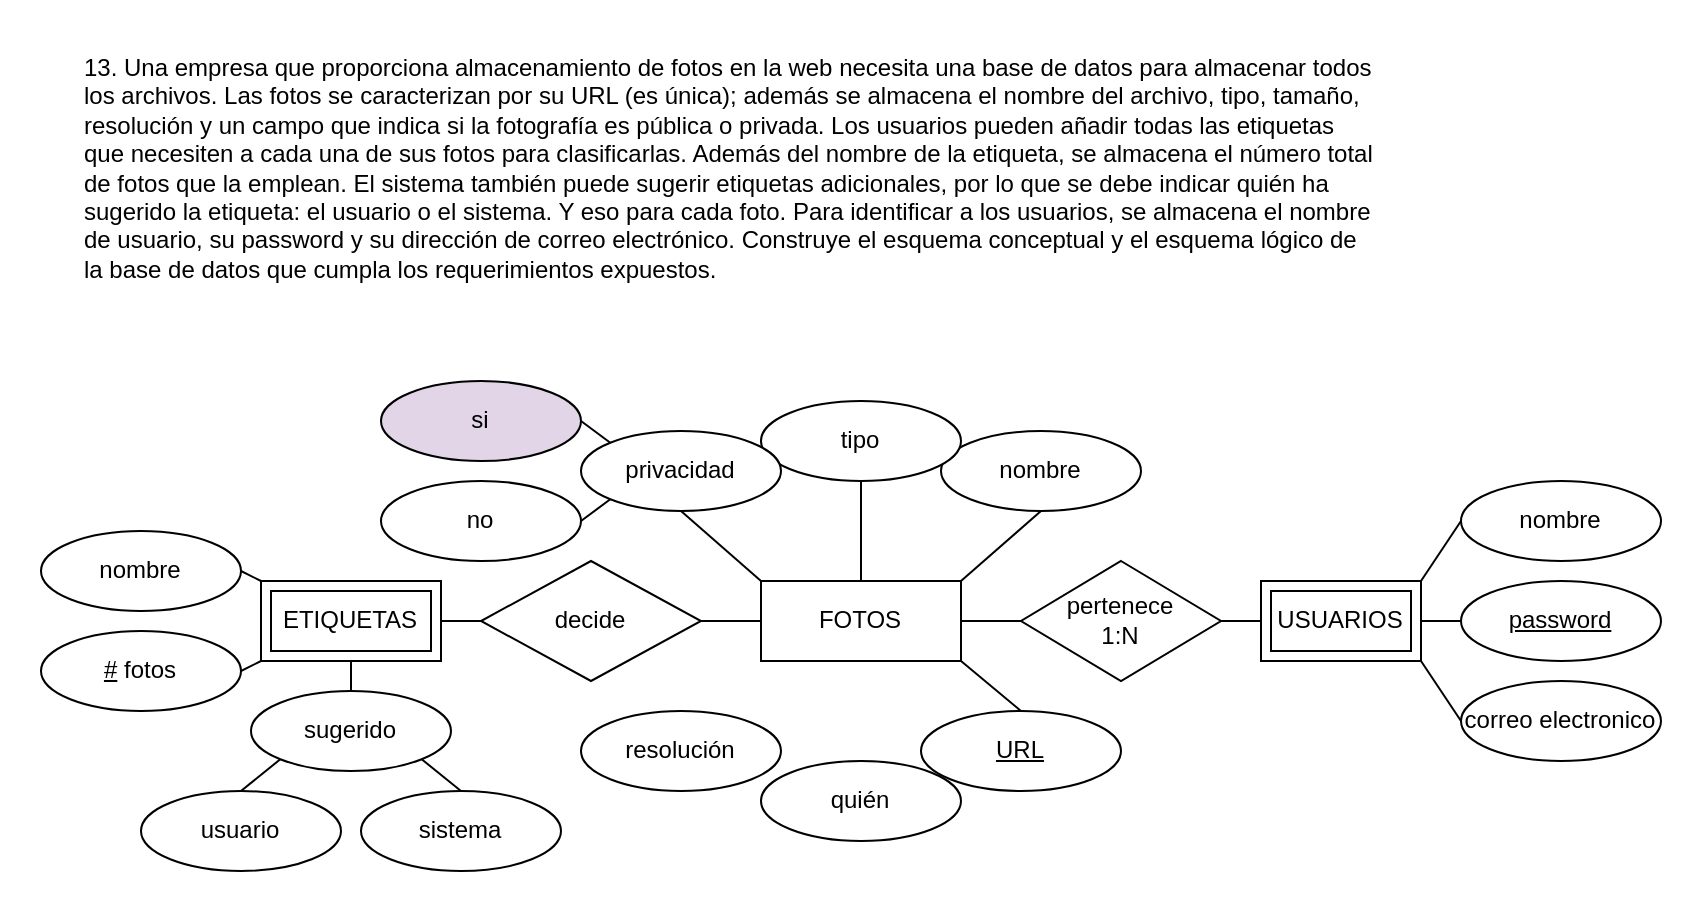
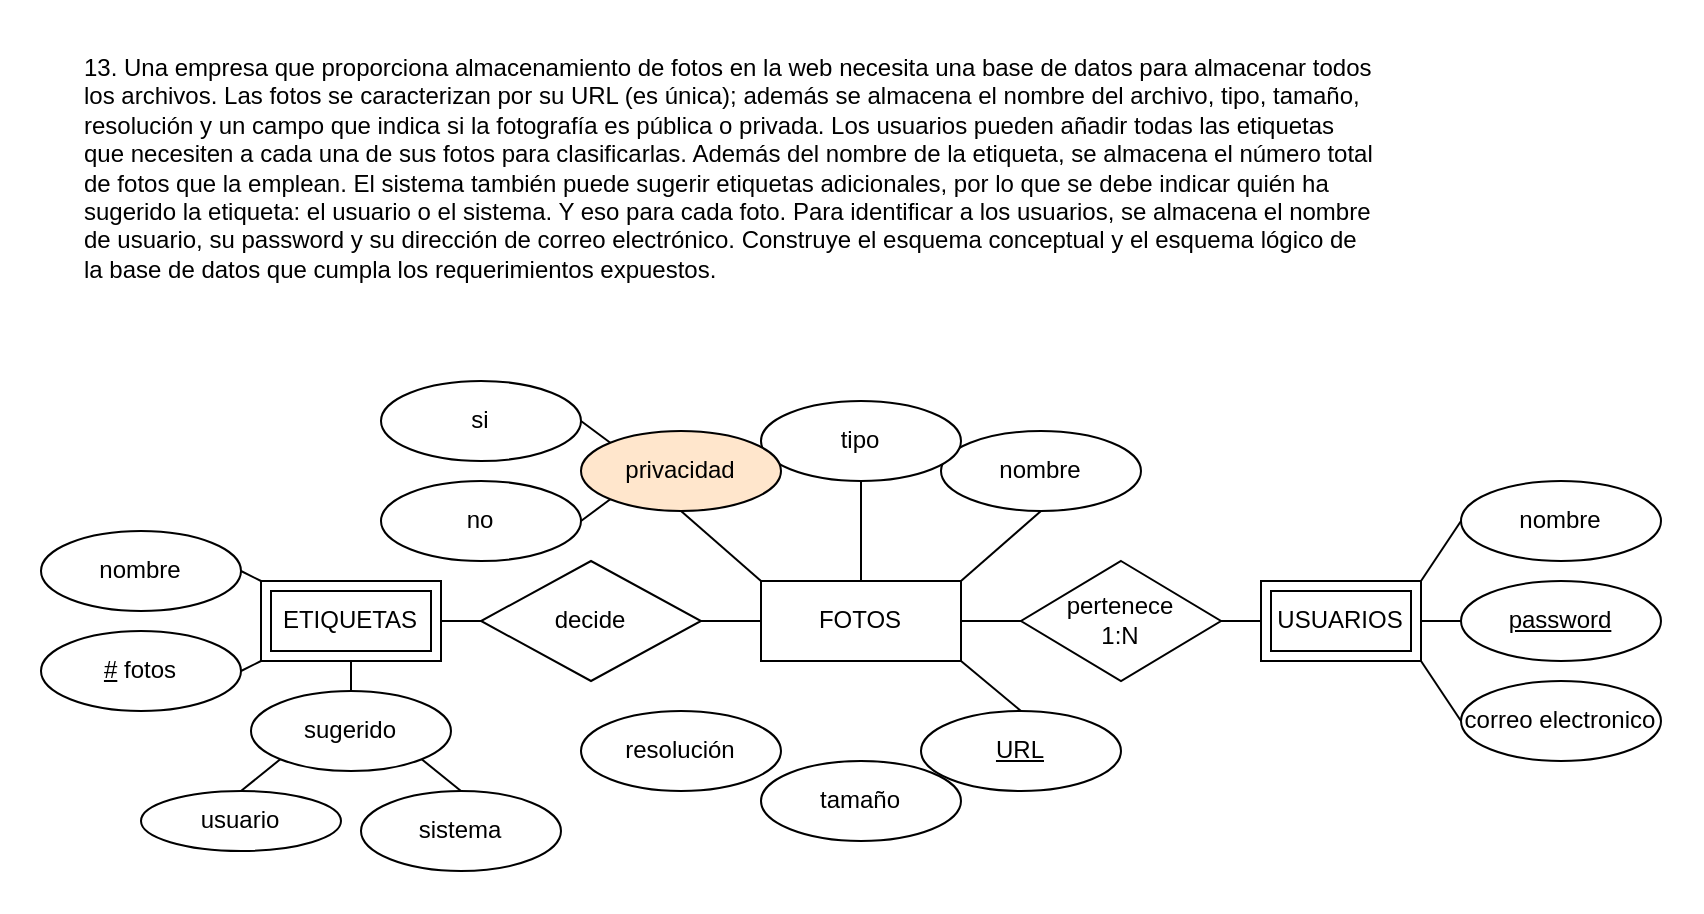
  <mxCell id="0" />
  <mxCell id="1" parent="0" />
  <mxCell id="2" value="13. Una empresa que proporciona almacenamiento de fotos en la web necesita una base de datos para almacenar todos los archivos. Las fotos se caracterizan por su URL (es única); además se almacena el nombre del archivo, tipo, tamaño, resolución y un campo que indica si la fotografía es pública o privada. Los usuarios pueden añadir todas las etiquetas que necesiten a cada una de sus fotos para clasificarlas. Además del nombre de la etiqueta, se almacena el número total de fotos que la emplean. El sistema también puede sugerir etiquetas adicionales, por lo que se debe indicar quién ha sugerido la etiqueta: el usuario o el sistema. Y eso para cada foto. Para identificar a los usuarios, se almacena el nombre de usuario, su password y su dirección de correo electrónico. Construye el esquema conceptual y el esquema lógico de la base de datos que cumpla los requerimientos expuestos." style="text;whiteSpace=wrap;" vertex="1" parent="1"><mxGeometry x="40" y="20" width="650" height="150" as="geometry" /></mxCell>
  <mxCell id="3" style="edgeStyle=none;html=1;exitX=1;exitY=0;exitDx=0;exitDy=0;entryX=0.5;entryY=1;entryDx=0;entryDy=0;endArrow=none;endFill=0;" edge="1" parent="1" source="9" target="11"><mxGeometry relative="1" as="geometry" /></mxCell>
  <mxCell id="4" style="edgeStyle=none;html=1;exitX=0.5;exitY=0;exitDx=0;exitDy=0;entryX=0.5;entryY=1;entryDx=0;entryDy=0;endArrow=none;endFill=0;" edge="1" parent="1" source="9" target="12"><mxGeometry relative="1" as="geometry" /></mxCell>
  <mxCell id="5" style="edgeStyle=none;html=1;exitX=1;exitY=1;exitDx=0;exitDy=0;entryX=0.5;entryY=0;entryDx=0;entryDy=0;endArrow=none;endFill=0;" edge="1" parent="1" source="9" target="10"><mxGeometry relative="1" as="geometry" /></mxCell>
  <mxCell id="6" style="edgeStyle=none;html=1;exitX=0;exitY=0;exitDx=0;exitDy=0;entryX=0.5;entryY=1;entryDx=0;entryDy=0;endArrow=none;endFill=0;" edge="1" parent="1" source="9" target="17"><mxGeometry relative="1" as="geometry" /></mxCell>
  <mxCell id="7" style="edgeStyle=none;html=1;exitX=0;exitY=0.5;exitDx=0;exitDy=0;entryX=1;entryY=0.5;entryDx=0;entryDy=0;endArrow=none;endFill=0;" edge="1" parent="1" source="9" target="21"><mxGeometry relative="1" as="geometry" /></mxCell>
  <mxCell id="8" style="edgeStyle=none;html=1;exitX=1;exitY=0.5;exitDx=0;exitDy=0;entryX=0;entryY=0.5;entryDx=0;entryDy=0;endArrow=none;endFill=0;" edge="1" parent="1" source="9" target="33"><mxGeometry relative="1" as="geometry" /></mxCell>
  <mxCell id="9" value="FOTOS" style="whiteSpace=wrap;html=1;align=center;" vertex="1" parent="1"><mxGeometry x="380" y="290" width="100" height="40" as="geometry" /></mxCell>
  <mxCell id="10" value="URL" style="ellipse;whiteSpace=wrap;html=1;align=center;fontStyle=4;" vertex="1" parent="1"><mxGeometry x="460" y="355" width="100" height="40" as="geometry" /></mxCell>
  <mxCell id="11" value="nombre" style="ellipse;whiteSpace=wrap;html=1;align=center;" vertex="1" parent="1"><mxGeometry x="470" y="215" width="100" height="40" as="geometry" /></mxCell>
  <mxCell id="12" value="tipo" style="ellipse;whiteSpace=wrap;html=1;align=center;" vertex="1" parent="1"><mxGeometry x="380" y="200" width="100" height="40" as="geometry" /></mxCell>
- <mxCell id="13" value="quién" style="ellipse;whiteSpace=wrap;html=1;align=center;" vertex="1" parent="1"><mxGeometry x="380" y="380" width="100" height="40" as="geometry" /></mxCell>
+ <mxCell id="13" value="tamaño" style="ellipse;whiteSpace=wrap;html=1;align=center;" vertex="1" parent="1"><mxGeometry x="380" y="380" width="100" height="40" as="geometry" /></mxCell>
  <mxCell id="14" value="resolución" style="ellipse;whiteSpace=wrap;html=1;align=center;" vertex="1" parent="1"><mxGeometry x="290" y="355" width="100" height="40" as="geometry" /></mxCell>
  <mxCell id="15" style="edgeStyle=none;html=1;exitX=0;exitY=0;exitDx=0;exitDy=0;entryX=1;entryY=0.5;entryDx=0;entryDy=0;endArrow=none;endFill=0;" edge="1" parent="1" source="17" target="18"><mxGeometry relative="1" as="geometry" /></mxCell>
  <mxCell id="16" style="edgeStyle=none;html=1;exitX=0;exitY=1;exitDx=0;exitDy=0;entryX=1;entryY=0.5;entryDx=0;entryDy=0;endArrow=none;endFill=0;" edge="1" parent="1" source="17" target="19"><mxGeometry relative="1" as="geometry" /></mxCell>
- <mxCell id="17" value="privacidad" style="ellipse;whiteSpace=wrap;html=1;align=center;" vertex="1" parent="1"><mxGeometry x="290" y="215" width="100" height="40" as="geometry" /></mxCell>
- <mxCell id="18" value="si" style="ellipse;whiteSpace=wrap;html=1;align=center;fillColor=#e1d5e7;" vertex="1" parent="1"><mxGeometry x="190" y="190" width="100" height="40" as="geometry" /></mxCell>
+ <mxCell id="17" value="privacidad" style="ellipse;whiteSpace=wrap;html=1;align=center;fillColor=#ffe6cc;" vertex="1" parent="1"><mxGeometry x="290" y="215" width="100" height="40" as="geometry" /></mxCell>
+ <mxCell id="18" value="si" style="ellipse;whiteSpace=wrap;html=1;align=center;" vertex="1" parent="1"><mxGeometry x="190" y="190" width="100" height="40" as="geometry" /></mxCell>
  <mxCell id="19" value="no" style="ellipse;whiteSpace=wrap;html=1;align=center;" vertex="1" parent="1"><mxGeometry x="190" y="240" width="100" height="40" as="geometry" /></mxCell>
  <mxCell id="20" style="edgeStyle=none;html=1;exitX=0;exitY=0.5;exitDx=0;exitDy=0;endArrow=none;endFill=0;" edge="1" parent="1" source="21" target="25"><mxGeometry relative="1" as="geometry" /></mxCell>
  <mxCell id="21" value="decide" style="shape=rhombus;perimeter=rhombusPerimeter;whiteSpace=wrap;html=1;align=center;" vertex="1" parent="1"><mxGeometry x="240" y="280" width="110" height="60" as="geometry" /></mxCell>
  <mxCell id="22" style="edgeStyle=none;html=1;exitX=0;exitY=0;exitDx=0;exitDy=0;entryX=1;entryY=0.5;entryDx=0;entryDy=0;endArrow=none;endFill=0;" edge="1" parent="1" source="25" target="26"><mxGeometry relative="1" as="geometry" /></mxCell>
  <mxCell id="23" style="edgeStyle=none;html=1;exitX=0;exitY=1;exitDx=0;exitDy=0;entryX=1;entryY=0.5;entryDx=0;entryDy=0;endArrow=none;endFill=0;" edge="1" parent="1" source="25" target="27"><mxGeometry relative="1" as="geometry" /></mxCell>
  <mxCell id="24" style="edgeStyle=none;html=1;exitX=0.5;exitY=1;exitDx=0;exitDy=0;endArrow=none;endFill=0;" edge="1" parent="1" source="25" target="39"><mxGeometry relative="1" as="geometry" /></mxCell>
  <mxCell id="25" value="ETIQUETAS" style="shape=ext;margin=3;double=1;whiteSpace=wrap;html=1;align=center;" vertex="1" parent="1"><mxGeometry x="130" y="290" width="90" height="40" as="geometry" /></mxCell>
  <mxCell id="26" value="nombre" style="ellipse;whiteSpace=wrap;html=1;align=center;" vertex="1" parent="1"><mxGeometry x="20" y="265" width="100" height="40" as="geometry" /></mxCell>
  <mxCell id="27" value="&lt;u&gt;#&lt;/u&gt; fotos" style="ellipse;whiteSpace=wrap;html=1;align=center;" vertex="1" parent="1"><mxGeometry x="20" y="315" width="100" height="40" as="geometry" /></mxCell>
  <mxCell id="28" style="edgeStyle=none;html=1;exitX=1;exitY=0;exitDx=0;exitDy=0;entryX=0;entryY=0.5;entryDx=0;entryDy=0;endArrow=none;endFill=0;" edge="1" parent="1" source="31" target="34"><mxGeometry relative="1" as="geometry" /></mxCell>
  <mxCell id="29" style="edgeStyle=none;html=1;exitX=1;exitY=0.5;exitDx=0;exitDy=0;entryX=0;entryY=0.5;entryDx=0;entryDy=0;endArrow=none;endFill=0;" edge="1" parent="1" source="31" target="35"><mxGeometry relative="1" as="geometry" /></mxCell>
  <mxCell id="30" style="edgeStyle=none;html=1;exitX=1;exitY=1;exitDx=0;exitDy=0;entryX=0;entryY=0.5;entryDx=0;entryDy=0;endArrow=none;endFill=0;" edge="1" parent="1" source="31" target="36"><mxGeometry relative="1" as="geometry" /></mxCell>
  <mxCell id="31" value="USUARIOS" style="shape=ext;margin=3;double=1;whiteSpace=wrap;html=1;align=center;" vertex="1" parent="1"><mxGeometry x="630" y="290" width="80" height="40" as="geometry" /></mxCell>
  <mxCell id="32" style="edgeStyle=none;html=1;exitX=1;exitY=0.5;exitDx=0;exitDy=0;entryX=0;entryY=0.5;entryDx=0;entryDy=0;endArrow=none;endFill=0;" edge="1" parent="1" source="33" target="31"><mxGeometry relative="1" as="geometry" /></mxCell>
  <mxCell id="33" value="pertenece&lt;div&gt;1:N&lt;/div&gt;" style="shape=rhombus;perimeter=rhombusPerimeter;whiteSpace=wrap;html=1;align=center;" vertex="1" parent="1"><mxGeometry x="510" y="280" width="100" height="60" as="geometry" /></mxCell>
  <mxCell id="34" value="nombre" style="ellipse;whiteSpace=wrap;html=1;align=center;" vertex="1" parent="1"><mxGeometry x="730" y="240" width="100" height="40" as="geometry" /></mxCell>
  <mxCell id="35" value="password" style="ellipse;whiteSpace=wrap;html=1;align=center;fontStyle=4;" vertex="1" parent="1"><mxGeometry x="730" y="290" width="100" height="40" as="geometry" /></mxCell>
  <mxCell id="36" value="correo electronico" style="ellipse;whiteSpace=wrap;html=1;align=center;" vertex="1" parent="1"><mxGeometry x="730" y="340" width="100" height="40" as="geometry" /></mxCell>
  <mxCell id="37" style="edgeStyle=none;html=1;exitX=0;exitY=1;exitDx=0;exitDy=0;entryX=0.5;entryY=0;entryDx=0;entryDy=0;endArrow=none;endFill=0;" edge="1" parent="1" source="39" target="41"><mxGeometry relative="1" as="geometry" /></mxCell>
  <mxCell id="38" style="edgeStyle=none;html=1;exitX=1;exitY=1;exitDx=0;exitDy=0;entryX=0.5;entryY=0;entryDx=0;entryDy=0;endArrow=none;endFill=0;" edge="1" parent="1" source="39" target="40"><mxGeometry relative="1" as="geometry" /></mxCell>
  <mxCell id="39" value="sugerido" style="ellipse;whiteSpace=wrap;html=1;align=center;" vertex="1" parent="1"><mxGeometry x="125" y="345" width="100" height="40" as="geometry" /></mxCell>
  <mxCell id="40" value="sistema" style="ellipse;whiteSpace=wrap;html=1;align=center;" vertex="1" parent="1"><mxGeometry x="180" y="395" width="100" height="40" as="geometry" /></mxCell>
- <mxCell id="41" value="usuario" style="ellipse;whiteSpace=wrap;html=1;align=center;" vertex="1" parent="1"><mxGeometry x="70" y="395" width="100" height="40" as="geometry" /></mxCell>
+ <mxCell id="41" value="usuario" style="ellipse;whiteSpace=wrap;html=1;align=center;" vertex="1" parent="1"><mxGeometry x="70" y="395" width="100" height="30" as="geometry" /></mxCell>
